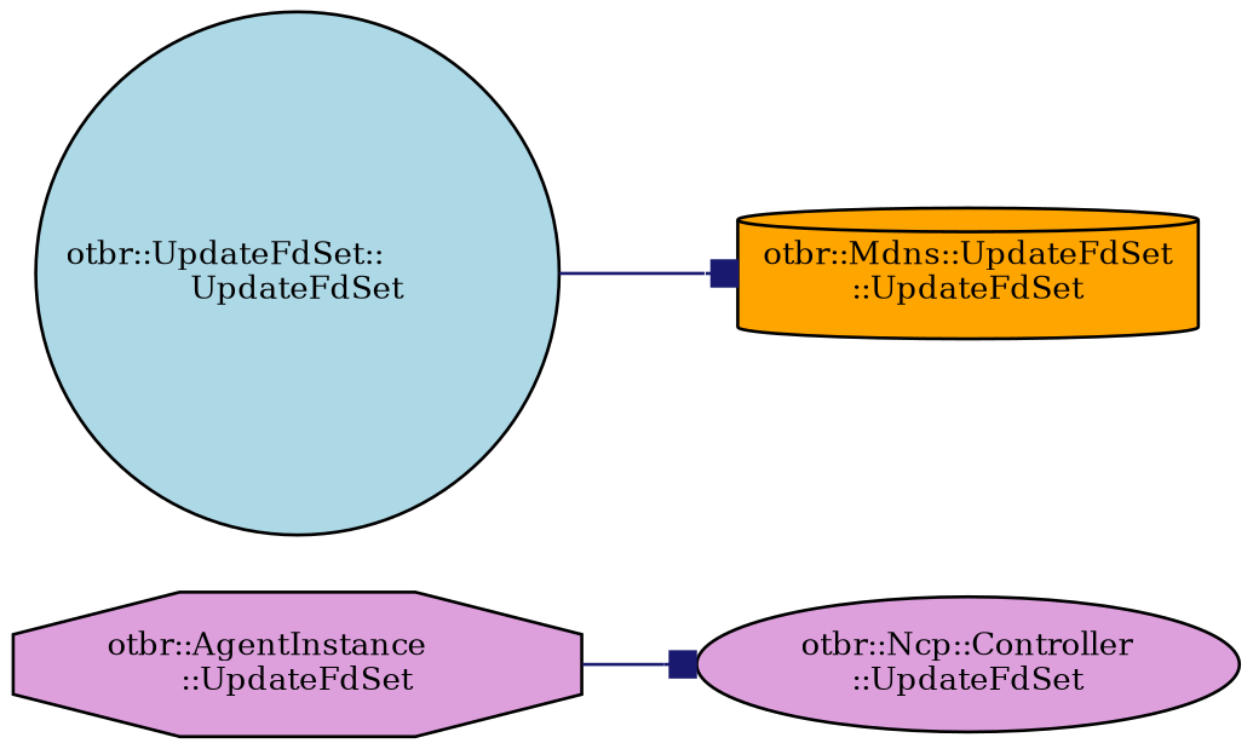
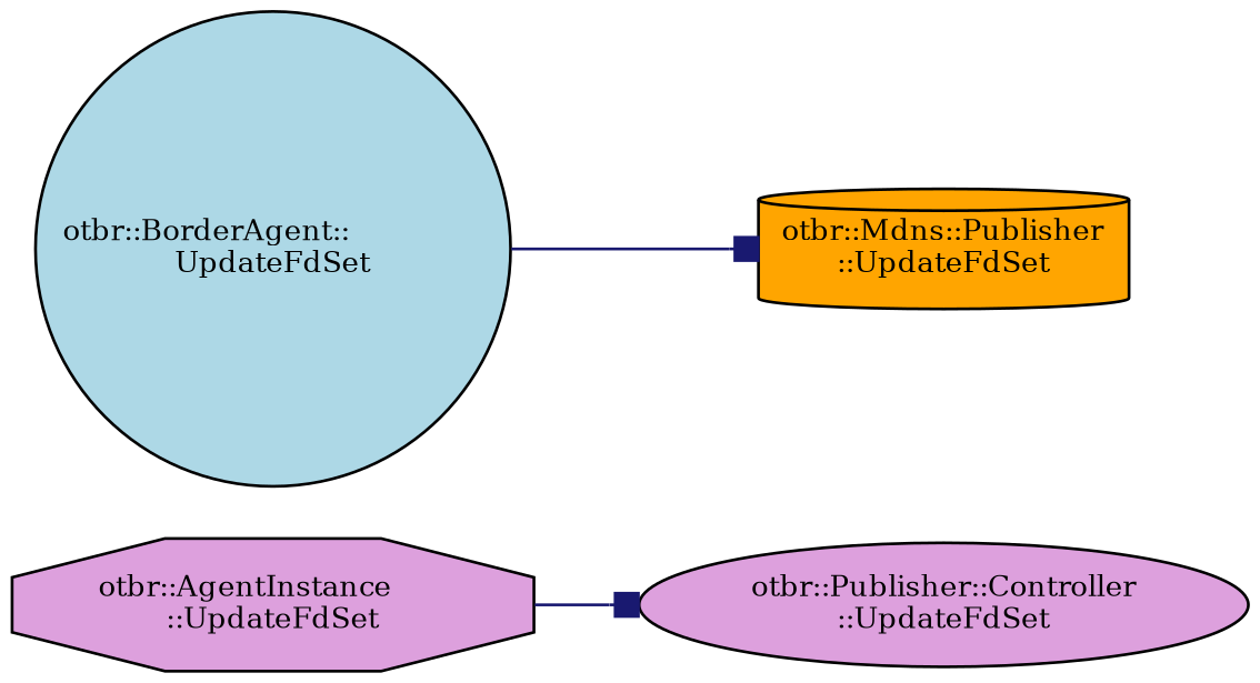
  digraph {
    fontname="DejaVu Serif"
    rankdir=LR
    node [color=black fillcolor=plum fontname="DejaVu Serif" fontsize=10 style=filled]
    edge [arrowhead=box color=midnightblue fontname="DejaVu Serif" fontsize=10 labelfontname=Helvetica labelfontsize=10 style=solid]
    n1 [fontcolor=black height=0.2 label="otbr::AgentInstance\l::UpdateFdSet" shape=octagon width=0.4]
-   n2 [height=0.2 label="otbr::Ncp::Controller\l::UpdateFdSet" shape=ellipse width=0.4]
-   n3 [fillcolor=lightblue height=0.2 label="otbr::UpdateFdSet::\lUpdateFdSet" shape=circle width=0.4]
-   n4 [fillcolor=orange height=0.2 label="otbr::Mdns::UpdateFdSet\l::UpdateFdSet" shape=cylinder width=0.4]
+   n2 [height=0.2 label="otbr::Publisher::Controller\l::UpdateFdSet" shape=ellipse width=0.4]
+   n3 [fillcolor=lightblue height=0.2 label="otbr::BorderAgent::\lUpdateFdSet" shape=circle width=0.4]
+   n4 [fillcolor=orange height=0.2 label="otbr::Mdns::Publisher\l::UpdateFdSet" shape=cylinder width=0.4]
    n1 -> n2
    n3 -> n4
  }
